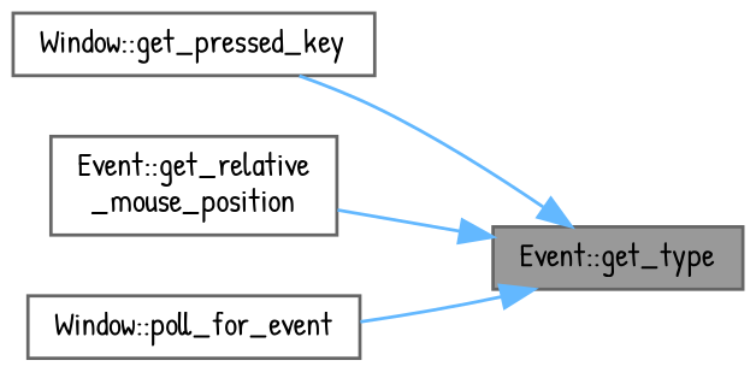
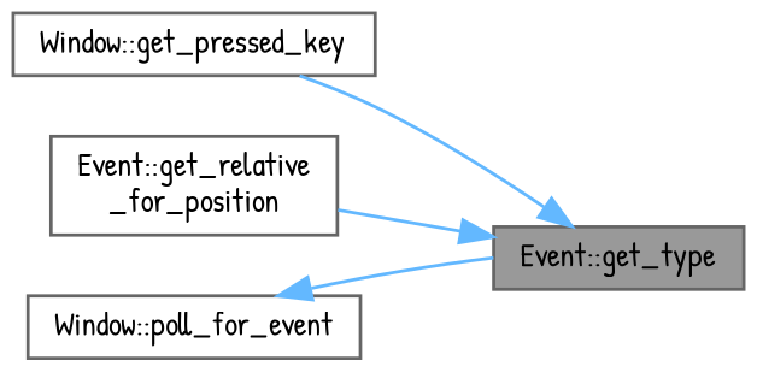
  digraph {
    fontname="Patrick Hand"
    rankdir=RL
    node [color=grey40 fillcolor=white fontname="Patrick Hand" fontsize=10 shape=box style=filled]
    edge [color=steelblue1 dir=back fontname="Patrick Hand" fontsize=10 labelfontname=Helvetica labelfontsize=10 style=solid]
    n1 [color=gray40 fillcolor=grey60 fontcolor=black height=0.2 label="Event::get_type" width=0.4]
    n2 [height=0.2 label="Window::get_pressed_key" width=0.4]
-   n3 [height=0.2 label="Event::get_relative\l_mouse_position" width=0.4]
+   n3 [height=0.2 label="Event::get_relative\l_for_position" width=0.4]
    n4 [height=0.2 label="Window::poll_for_event" width=0.4]
    n1 -> n2
    n1 -> n3
-   n1 -> n4
+   n4 -> n1
  }
